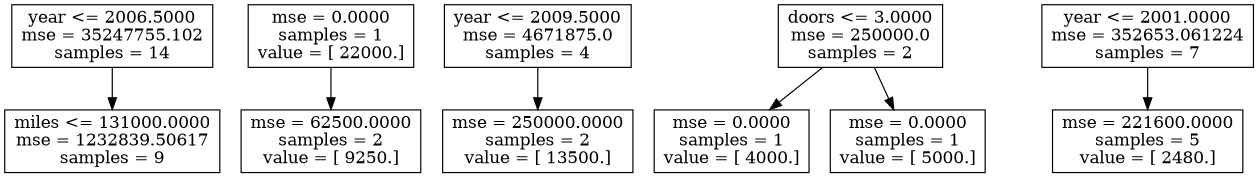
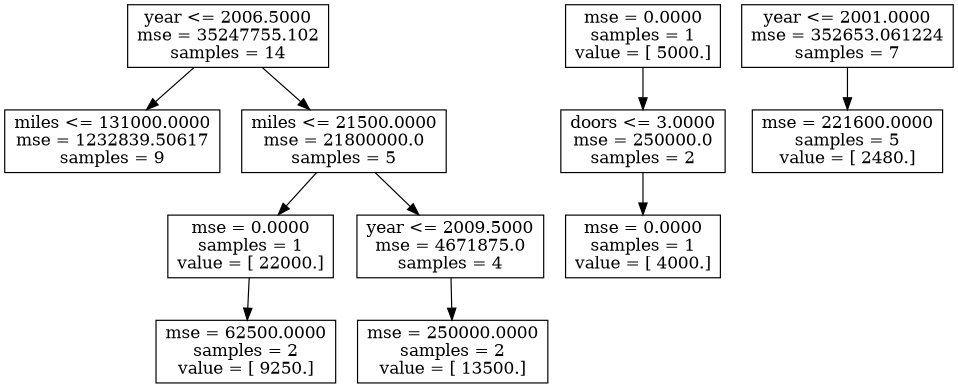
  digraph {
    node [shape=box]
    n1 [label="year <= 2006.5000\nmse = 35247755.102\nsamples = 14"]
    n2 [label="miles <= 131000.0000\nmse = 1232839.50617\nsamples = 9"]
+   n3 [label="miles <= 21500.0000\nmse = 21800000.0\nsamples = 5"]
    n4 [label="mse = 0.0000\nsamples = 1\nvalue = [ 22000.]"]
    n5 [label="year <= 2009.5000\nmse = 4671875.0\nsamples = 4"]
    n6 [label="doors <= 3.0000\nmse = 250000.0\nsamples = 2"]
    n7 [label="mse = 0.0000\nsamples = 1\nvalue = [ 4000.]"]
    n8 [label="mse = 0.0000\nsamples = 1\nvalue = [ 5000.]"]
    n9 [label="year <= 2001.0000\nmse = 352653.061224\nsamples = 7"]
    n10 [label="mse = 221600.0000\nsamples = 5\nvalue = [ 2480.]"]
    n11 [label="mse = 62500.0000\nsamples = 2\nvalue = [ 9250.]"]
    n12 [label="mse = 250000.0000\nsamples = 2\nvalue = [ 13500.]"]
    n1 -> n2
+   n1 -> n3
+   n3 -> n4
+   n3 -> n5
    n4 -> n11
    n5 -> n12
    n6 -> n7
-   n6 -> n8
+   n8 -> n6
    n9 -> n10
  }
